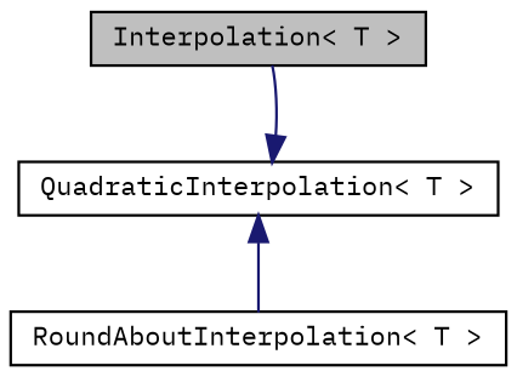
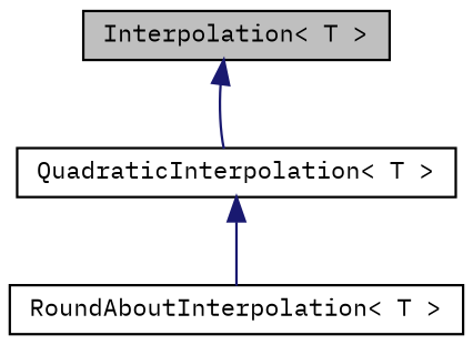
  digraph {
    fontname="IBM Plex Mono"
    node [color=black fillcolor=white fontname="IBM Plex Mono" fontsize=10 shape=record style=filled]
    edge [color=midnightblue dir=back fontname="IBM Plex Mono" fontsize=10 labelfontname=Helvetica labelfontsize=10 style=solid]
    n1 [fillcolor=grey75 fontcolor=black height=0.2 label="Interpolation\< T \>" width=0.4]
    n2 [height=0.2 label="QuadraticInterpolation\< T \>" width=0.4]
    n3 [height=0.2 label="RoundAboutInterpolation\< T \>" width=0.4]
-   n2 -> n1
+   n1 -> n2
    n2 -> n3
  }
